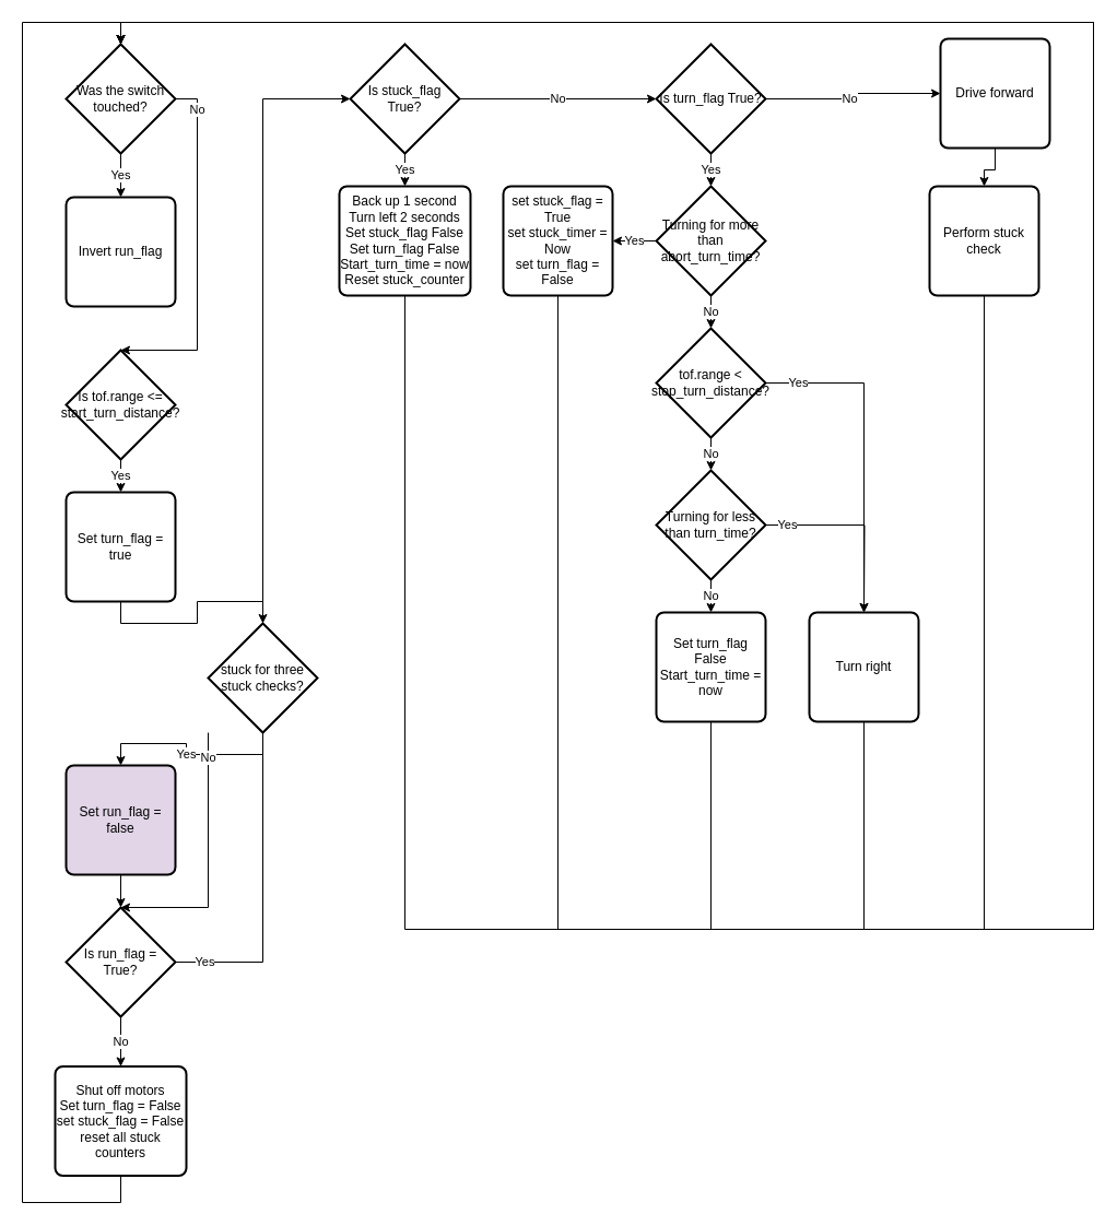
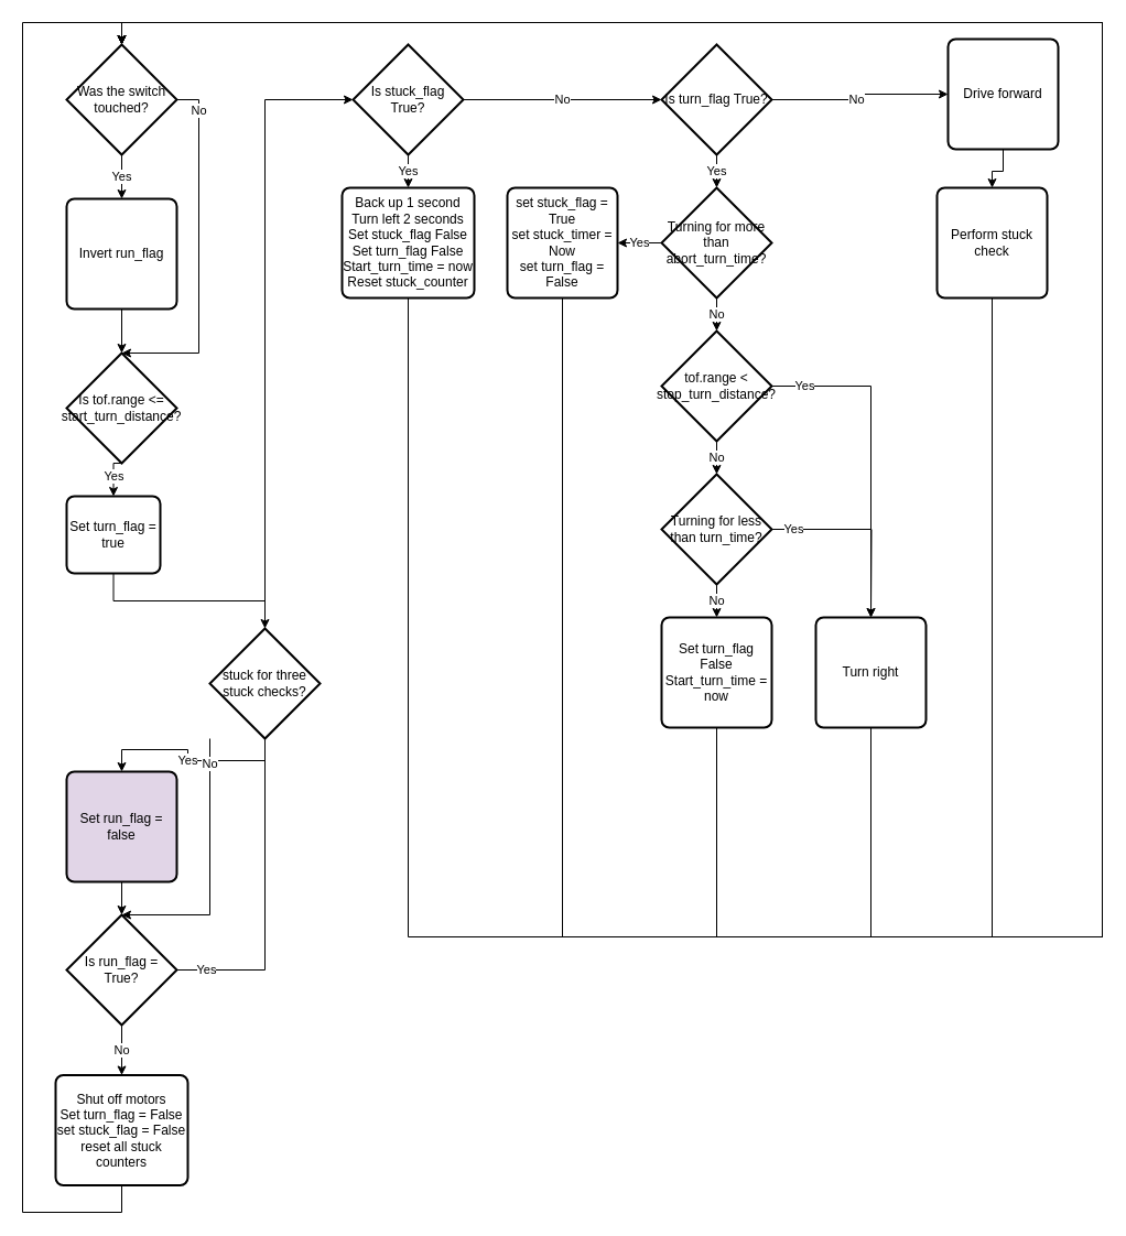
  <mxCell id="0" />
  <mxCell id="1" parent="0" />
  <mxCell id="2" value="Yes" style="edgeStyle=orthogonalEdgeStyle;rounded=0;orthogonalLoop=1;jettySize=auto;html=1;exitX=0.5;exitY=1;exitDx=0;exitDy=0;exitPerimeter=0;entryX=0.5;entryY=0;entryDx=0;entryDy=0;" edge="1" parent="1" source="4" target="6"><mxGeometry relative="1" as="geometry" /></mxCell>
  <mxCell id="3" value="No" style="edgeStyle=orthogonalEdgeStyle;rounded=0;orthogonalLoop=1;jettySize=auto;html=1;exitX=1;exitY=0.5;exitDx=0;exitDy=0;exitPerimeter=0;entryX=0.5;entryY=0;entryDx=0;entryDy=0;entryPerimeter=0;" edge="1" parent="1" source="4" target="8"><mxGeometry x="-0.812" relative="1" as="geometry"><Array as="points"><mxPoint x="180" y="90" /><mxPoint x="180" y="320" /></Array><mxPoint as="offset" /></mxGeometry></mxCell>
  <mxCell id="4" value="Was the switch touched?" style="strokeWidth=2;html=1;shape=mxgraph.flowchart.decision;whiteSpace=wrap;" vertex="1" parent="1"><mxGeometry x="60" y="40" width="100" height="100" as="geometry" /></mxCell>
+ <mxCell id="5" style="edgeStyle=orthogonalEdgeStyle;rounded=0;orthogonalLoop=1;jettySize=auto;html=1;exitX=0.5;exitY=1;exitDx=0;exitDy=0;entryX=0.5;entryY=0;entryDx=0;entryDy=0;entryPerimeter=0;" edge="1" parent="1" source="6" target="8"><mxGeometry relative="1" as="geometry" /></mxCell>
  <mxCell id="6" value="Invert run_flag" style="rounded=1;whiteSpace=wrap;html=1;absoluteArcSize=1;arcSize=14;strokeWidth=2;" vertex="1" parent="1"><mxGeometry x="60" y="180" width="100" height="100" as="geometry" /></mxCell>
  <mxCell id="7" value="Yes" style="edgeStyle=orthogonalEdgeStyle;rounded=0;orthogonalLoop=1;jettySize=auto;html=1;exitX=0.5;exitY=1;exitDx=0;exitDy=0;exitPerimeter=0;entryX=0.5;entryY=0;entryDx=0;entryDy=0;" edge="1" parent="1" source="8" target="10"><mxGeometry relative="1" as="geometry" /></mxCell>
  <mxCell id="8" value="Is tof.range &amp;lt;= start_turn_distance?" style="strokeWidth=2;html=1;shape=mxgraph.flowchart.decision;whiteSpace=wrap;" vertex="1" parent="1"><mxGeometry x="60" y="320" width="100" height="100" as="geometry" /></mxCell>
  <mxCell id="9" style="edgeStyle=orthogonalEdgeStyle;rounded=0;orthogonalLoop=1;jettySize=auto;html=1;exitX=0.5;exitY=1;exitDx=0;exitDy=0;entryX=0.5;entryY=0;entryDx=0;entryDy=0;entryPerimeter=0;" edge="1" parent="1" source="10" target="45"><mxGeometry relative="1" as="geometry" /></mxCell>
- <mxCell id="10" value="Set turn_flag = true" style="rounded=1;whiteSpace=wrap;html=1;absoluteArcSize=1;arcSize=14;strokeWidth=2;" vertex="1" parent="1"><mxGeometry x="60" y="450" width="100" height="100" as="geometry" /></mxCell>
+ <mxCell id="10" value="Set turn_flag = true" style="rounded=1;whiteSpace=wrap;html=1;absoluteArcSize=1;arcSize=14;strokeWidth=2;" vertex="1" parent="1"><mxGeometry x="60" y="450" width="85" height="70" as="geometry" /></mxCell>
  <mxCell id="11" value="No" style="edgeStyle=orthogonalEdgeStyle;rounded=0;orthogonalLoop=1;jettySize=auto;html=1;exitX=0.5;exitY=1;exitDx=0;exitDy=0;exitPerimeter=0;entryX=0.5;entryY=0;entryDx=0;entryDy=0;" edge="1" parent="1" source="13" target="15"><mxGeometry relative="1" as="geometry" /></mxCell>
  <mxCell id="12" value="Yes" style="edgeStyle=orthogonalEdgeStyle;rounded=0;orthogonalLoop=1;jettySize=auto;html=1;exitX=1;exitY=0.5;exitDx=0;exitDy=0;exitPerimeter=0;entryX=0;entryY=0.5;entryDx=0;entryDy=0;entryPerimeter=0;" edge="1" parent="1" source="13" target="18"><mxGeometry x="-0.943" relative="1" as="geometry"><mxPoint as="offset" /></mxGeometry></mxCell>
  <mxCell id="13" value="Is run_flag = True?" style="strokeWidth=2;html=1;shape=mxgraph.flowchart.decision;whiteSpace=wrap;" vertex="1" parent="1"><mxGeometry x="60" y="830" width="100" height="100" as="geometry" /></mxCell>
  <mxCell id="14" style="edgeStyle=orthogonalEdgeStyle;rounded=0;orthogonalLoop=1;jettySize=auto;html=1;exitX=0.5;exitY=1;exitDx=0;exitDy=0;entryX=0.5;entryY=0;entryDx=0;entryDy=0;entryPerimeter=0;" edge="1" parent="1" source="15" target="4"><mxGeometry relative="1" as="geometry"><Array as="points"><mxPoint x="110" y="1100" /><mxPoint x="20" y="1100" /><mxPoint x="20" y="20" /><mxPoint x="110" y="20" /></Array></mxGeometry></mxCell>
  <mxCell id="15" value="&lt;span&gt;Shut off motors&lt;/span&gt;&lt;br&gt;&lt;span&gt;Set turn_flag = False&lt;/span&gt;&lt;br&gt;&lt;span&gt;set stuck_flag = False&lt;/span&gt;&lt;br&gt;&lt;span&gt;reset all stuck counters&lt;/span&gt;" style="rounded=1;whiteSpace=wrap;html=1;absoluteArcSize=1;arcSize=14;strokeWidth=2;" vertex="1" parent="1"><mxGeometry x="50" y="975.5" width="120" height="100" as="geometry" /></mxCell>
  <mxCell id="16" value="Yes" style="edgeStyle=orthogonalEdgeStyle;rounded=0;orthogonalLoop=1;jettySize=auto;html=1;exitX=0.5;exitY=1;exitDx=0;exitDy=0;exitPerimeter=0;entryX=0.5;entryY=0;entryDx=0;entryDy=0;" edge="1" parent="1" source="18" target="20"><mxGeometry relative="1" as="geometry" /></mxCell>
  <mxCell id="17" value="No" style="edgeStyle=orthogonalEdgeStyle;rounded=0;orthogonalLoop=1;jettySize=auto;html=1;exitX=1;exitY=0.5;exitDx=0;exitDy=0;exitPerimeter=0;entryX=0;entryY=0.5;entryDx=0;entryDy=0;entryPerimeter=0;" edge="1" parent="1" source="18" target="23"><mxGeometry relative="1" as="geometry" /></mxCell>
  <mxCell id="18" value="Is stuck_flag True?" style="strokeWidth=2;html=1;shape=mxgraph.flowchart.decision;whiteSpace=wrap;" vertex="1" parent="1"><mxGeometry x="320" y="40" width="100" height="100" as="geometry" /></mxCell>
  <mxCell id="19" style="edgeStyle=orthogonalEdgeStyle;rounded=0;orthogonalLoop=1;jettySize=auto;html=1;entryX=0.5;entryY=0;entryDx=0;entryDy=0;entryPerimeter=0;" edge="1" parent="1" source="20" target="4"><mxGeometry relative="1" as="geometry"><Array as="points"><mxPoint x="370" y="850" /><mxPoint x="1000" y="850" /><mxPoint x="1000" y="20" /><mxPoint x="110" y="20" /></Array></mxGeometry></mxCell>
  <mxCell id="20" value="Back up 1 second&lt;br&gt;Turn left 2 seconds&lt;br&gt;Set stuck_flag False&lt;br&gt;Set turn_flag False&lt;br&gt;Start_turn_time = now&lt;br&gt;Reset stuck_counter" style="rounded=1;whiteSpace=wrap;html=1;absoluteArcSize=1;arcSize=14;strokeWidth=2;" vertex="1" parent="1"><mxGeometry x="310" y="170" width="120" height="100" as="geometry" /></mxCell>
  <mxCell id="21" value="Yes" style="edgeStyle=orthogonalEdgeStyle;rounded=0;orthogonalLoop=1;jettySize=auto;html=1;exitX=0.5;exitY=1;exitDx=0;exitDy=0;exitPerimeter=0;entryX=0.5;entryY=0;entryDx=0;entryDy=0;entryPerimeter=0;" edge="1" parent="1" source="23" target="26"><mxGeometry relative="1" as="geometry" /></mxCell>
  <mxCell id="22" value="No" style="edgeStyle=orthogonalEdgeStyle;rounded=0;orthogonalLoop=1;jettySize=auto;html=1;exitX=1;exitY=0.5;exitDx=0;exitDy=0;exitPerimeter=0;entryX=0;entryY=0.5;entryDx=0;entryDy=0;" edge="1" parent="1" source="23" target="38"><mxGeometry x="-0.067" relative="1" as="geometry"><mxPoint as="offset" /></mxGeometry></mxCell>
  <mxCell id="23" value="Is turn_flag True?" style="strokeWidth=2;html=1;shape=mxgraph.flowchart.decision;whiteSpace=wrap;" vertex="1" parent="1"><mxGeometry x="600" y="40" width="100" height="100" as="geometry" /></mxCell>
  <mxCell id="24" value="No" style="edgeStyle=orthogonalEdgeStyle;rounded=0;orthogonalLoop=1;jettySize=auto;html=1;exitX=0.5;exitY=1;exitDx=0;exitDy=0;exitPerimeter=0;entryX=0.5;entryY=0;entryDx=0;entryDy=0;entryPerimeter=0;" edge="1" parent="1" source="26" target="29"><mxGeometry relative="1" as="geometry" /></mxCell>
  <mxCell id="25" value="Yes" style="edgeStyle=orthogonalEdgeStyle;rounded=0;orthogonalLoop=1;jettySize=auto;html=1;" edge="1" parent="1" source="26" target="42"><mxGeometry relative="1" as="geometry" /></mxCell>
  <mxCell id="26" value="Turning for more than abort_turn_time?" style="strokeWidth=2;html=1;shape=mxgraph.flowchart.decision;whiteSpace=wrap;" vertex="1" parent="1"><mxGeometry x="600" y="170" width="100" height="100" as="geometry" /></mxCell>
  <mxCell id="27" value="No" style="edgeStyle=orthogonalEdgeStyle;rounded=0;orthogonalLoop=1;jettySize=auto;html=1;exitX=0.5;exitY=1;exitDx=0;exitDy=0;exitPerimeter=0;entryX=0.5;entryY=0;entryDx=0;entryDy=0;entryPerimeter=0;" edge="1" parent="1" source="29" target="32"><mxGeometry relative="1" as="geometry" /></mxCell>
  <mxCell id="28" value="Yes" style="edgeStyle=orthogonalEdgeStyle;rounded=0;orthogonalLoop=1;jettySize=auto;html=1;exitX=1;exitY=0.5;exitDx=0;exitDy=0;exitPerimeter=0;entryX=0.5;entryY=0;entryDx=0;entryDy=0;" edge="1" parent="1" source="29" target="36"><mxGeometry x="-0.8" relative="1" as="geometry"><mxPoint as="offset" /></mxGeometry></mxCell>
  <mxCell id="29" value="tof.range &amp;lt; stop_turn_distance?" style="strokeWidth=2;html=1;shape=mxgraph.flowchart.decision;whiteSpace=wrap;" vertex="1" parent="1"><mxGeometry x="600" y="300" width="100" height="100" as="geometry" /></mxCell>
  <mxCell id="30" value="No" style="edgeStyle=orthogonalEdgeStyle;rounded=0;orthogonalLoop=1;jettySize=auto;html=1;exitX=0.5;exitY=1;exitDx=0;exitDy=0;exitPerimeter=0;entryX=0.5;entryY=0;entryDx=0;entryDy=0;" edge="1" parent="1" source="32" target="34"><mxGeometry relative="1" as="geometry" /></mxCell>
  <mxCell id="31" value="Yes" style="edgeStyle=orthogonalEdgeStyle;rounded=0;orthogonalLoop=1;jettySize=auto;html=1;exitX=1;exitY=0.5;exitDx=0;exitDy=0;exitPerimeter=0;" edge="1" parent="1" source="32"><mxGeometry x="-0.765" relative="1" as="geometry"><mxPoint x="790" y="560" as="targetPoint" /><mxPoint as="offset" /></mxGeometry></mxCell>
  <mxCell id="32" value="Turning for less than turn_time?" style="strokeWidth=2;html=1;shape=mxgraph.flowchart.decision;whiteSpace=wrap;" vertex="1" parent="1"><mxGeometry x="600" y="430" width="100" height="100" as="geometry" /></mxCell>
  <mxCell id="33" style="edgeStyle=orthogonalEdgeStyle;rounded=0;orthogonalLoop=1;jettySize=auto;html=1;entryX=0.5;entryY=0;entryDx=0;entryDy=0;entryPerimeter=0;" edge="1" parent="1" source="34" target="4"><mxGeometry relative="1" as="geometry"><Array as="points"><mxPoint x="650" y="850" /><mxPoint x="1000" y="850" /><mxPoint x="1000" y="20" /><mxPoint x="110" y="20" /></Array></mxGeometry></mxCell>
  <mxCell id="34" value="Set turn_flag False&lt;br&gt;Start_turn_time = now" style="rounded=1;whiteSpace=wrap;html=1;absoluteArcSize=1;arcSize=14;strokeWidth=2;" vertex="1" parent="1"><mxGeometry x="600" y="560" width="100" height="100" as="geometry" /></mxCell>
  <mxCell id="35" style="edgeStyle=orthogonalEdgeStyle;rounded=0;orthogonalLoop=1;jettySize=auto;html=1;entryX=0.5;entryY=0;entryDx=0;entryDy=0;entryPerimeter=0;" edge="1" parent="1" source="36" target="4"><mxGeometry relative="1" as="geometry"><Array as="points"><mxPoint x="790" y="850" /><mxPoint x="1000" y="850" /><mxPoint x="1000" y="20" /><mxPoint x="110" y="20" /></Array></mxGeometry></mxCell>
  <mxCell id="36" value="Turn right" style="rounded=1;whiteSpace=wrap;html=1;absoluteArcSize=1;arcSize=14;strokeWidth=2;" vertex="1" parent="1"><mxGeometry x="740" y="560" width="100" height="100" as="geometry" /></mxCell>
  <mxCell id="37" style="edgeStyle=orthogonalEdgeStyle;rounded=0;orthogonalLoop=1;jettySize=auto;html=1;" edge="1" parent="1" source="38" target="40"><mxGeometry relative="1" as="geometry" /></mxCell>
  <mxCell id="38" value="Drive forward" style="rounded=1;whiteSpace=wrap;html=1;absoluteArcSize=1;arcSize=14;strokeWidth=2;" vertex="1" parent="1"><mxGeometry x="860" y="35" width="100" height="100" as="geometry" /></mxCell>
  <mxCell id="39" style="edgeStyle=orthogonalEdgeStyle;rounded=0;orthogonalLoop=1;jettySize=auto;html=1;" edge="1" parent="1" source="40"><mxGeometry relative="1" as="geometry"><mxPoint x="110" y="40" as="targetPoint" /><Array as="points"><mxPoint x="900" y="850" /><mxPoint x="1000" y="850" /><mxPoint x="1000" y="20" /><mxPoint x="110" y="20" /></Array></mxGeometry></mxCell>
  <mxCell id="40" value="Perform stuck check" style="rounded=1;whiteSpace=wrap;html=1;absoluteArcSize=1;arcSize=14;strokeWidth=2;" vertex="1" parent="1"><mxGeometry x="850" y="170" width="100" height="100" as="geometry" /></mxCell>
  <mxCell id="41" style="edgeStyle=orthogonalEdgeStyle;rounded=0;orthogonalLoop=1;jettySize=auto;html=1;exitX=0.5;exitY=1;exitDx=0;exitDy=0;entryX=0.5;entryY=0;entryDx=0;entryDy=0;entryPerimeter=0;" edge="1" parent="1" source="42" target="4"><mxGeometry relative="1" as="geometry"><Array as="points"><mxPoint x="510" y="850" /><mxPoint x="1000" y="850" /><mxPoint x="1000" y="20" /><mxPoint x="110" y="20" /></Array></mxGeometry></mxCell>
  <mxCell id="42" value="set stuck_flag = True&lt;br&gt;set stuck_timer = Now&lt;br&gt;set turn_flag = False&lt;br&gt;" style="rounded=1;whiteSpace=wrap;html=1;absoluteArcSize=1;arcSize=14;strokeWidth=2;" vertex="1" parent="1"><mxGeometry x="460" y="170" width="100" height="100" as="geometry" /></mxCell>
  <mxCell id="43" value="Yes" style="edgeStyle=orthogonalEdgeStyle;rounded=0;orthogonalLoop=1;jettySize=auto;html=1;exitX=0.5;exitY=1;exitDx=0;exitDy=0;exitPerimeter=0;entryX=0.5;entryY=0;entryDx=0;entryDy=0;" edge="1" parent="1" source="45" target="47"><mxGeometry relative="1" as="geometry" /></mxCell>
  <mxCell id="44" value="No" style="edgeStyle=orthogonalEdgeStyle;rounded=0;orthogonalLoop=1;jettySize=auto;html=1;entryX=0.5;entryY=0;entryDx=0;entryDy=0;entryPerimeter=0;" edge="1" parent="1" source="45" target="13"><mxGeometry x="-0.812" relative="1" as="geometry"><Array as="points"><mxPoint x="190" y="620" /><mxPoint x="190" y="830" /></Array><mxPoint as="offset" /></mxGeometry></mxCell>
  <mxCell id="45" value="stuck for three stuck checks?" style="strokeWidth=2;html=1;shape=mxgraph.flowchart.decision;whiteSpace=wrap;" vertex="1" parent="1"><mxGeometry x="190" y="570" width="100" height="100" as="geometry" /></mxCell>
  <mxCell id="46" style="edgeStyle=orthogonalEdgeStyle;rounded=0;orthogonalLoop=1;jettySize=auto;html=1;exitX=0.5;exitY=1;exitDx=0;exitDy=0;entryX=0.5;entryY=0;entryDx=0;entryDy=0;entryPerimeter=0;" edge="1" parent="1" source="47" target="13"><mxGeometry relative="1" as="geometry" /></mxCell>
  <mxCell id="47" value="Set run_flag = false" style="rounded=1;whiteSpace=wrap;html=1;absoluteArcSize=1;arcSize=14;strokeWidth=2;fillColor=#e1d5e7;" vertex="1" parent="1"><mxGeometry x="60" y="700" width="100" height="100" as="geometry" /></mxCell>
